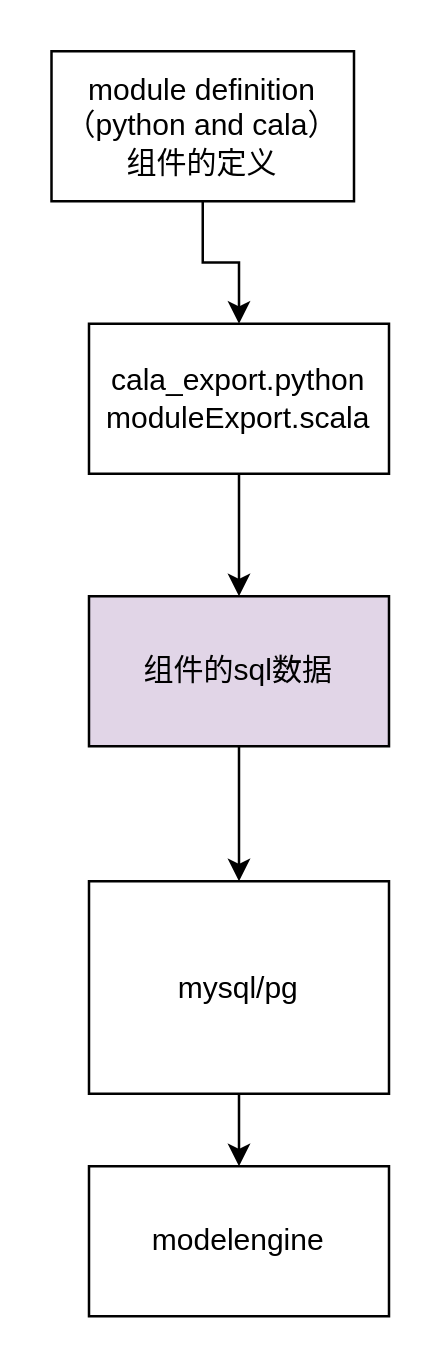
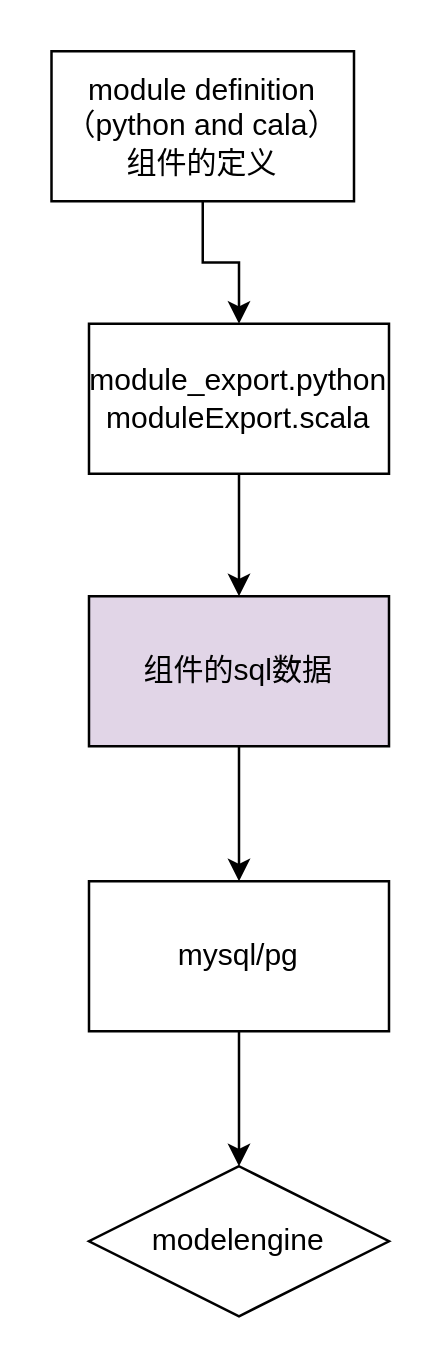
  <mxCell id="0" />
  <mxCell id="1" parent="0" />
  <mxCell id="2" value="" style="edgeStyle=orthogonalEdgeStyle;rounded=0;orthogonalLoop=1;jettySize=auto;html=1;" edge="1" parent="1" source="3" target="5"><mxGeometry relative="1" as="geometry" /></mxCell>
  <mxCell id="3" value="module definition （python and cala）&lt;br&gt;组件的定义" style="rounded=0;whiteSpace=wrap;html=1;" vertex="1" parent="1"><mxGeometry x="20" y="20" width="121" height="60" as="geometry" /></mxCell>
  <mxCell id="4" value="" style="edgeStyle=orthogonalEdgeStyle;rounded=0;orthogonalLoop=1;jettySize=auto;html=1;" edge="1" parent="1" source="5" target="7"><mxGeometry relative="1" as="geometry" /></mxCell>
- <mxCell id="5" value="cala_export.python&lt;br&gt;moduleExport.scala" style="rounded=0;whiteSpace=wrap;html=1;" vertex="1" parent="1"><mxGeometry x="35" y="129" width="120" height="60" as="geometry" /></mxCell>
+ <mxCell id="5" value="module_export.python&lt;br&gt;moduleExport.scala" style="rounded=0;whiteSpace=wrap;html=1;" vertex="1" parent="1"><mxGeometry x="35" y="129" width="120" height="60" as="geometry" /></mxCell>
  <mxCell id="6" value="" style="edgeStyle=orthogonalEdgeStyle;rounded=0;orthogonalLoop=1;jettySize=auto;html=1;" edge="1" parent="1" source="7" target="9"><mxGeometry relative="1" as="geometry" /></mxCell>
  <mxCell id="7" value="组件的sql数据" style="rounded=0;whiteSpace=wrap;html=1;fillColor=#e1d5e7;" vertex="1" parent="1"><mxGeometry x="35" y="238" width="120" height="60" as="geometry" /></mxCell>
  <mxCell id="8" value="" style="edgeStyle=orthogonalEdgeStyle;rounded=0;orthogonalLoop=1;jettySize=auto;html=1;" edge="1" parent="1" source="9" target="10"><mxGeometry relative="1" as="geometry" /></mxCell>
- <mxCell id="9" value="mysql/pg" style="rounded=0;whiteSpace=wrap;html=1;" vertex="1" parent="1"><mxGeometry x="35" y="352" width="120" height="85" as="geometry" /></mxCell>
- <mxCell id="10" value="modelengine" style="rounded=0;whiteSpace=wrap;html=1;" vertex="1" parent="1"><mxGeometry x="35" y="466" width="120" height="60" as="geometry" /></mxCell>
+ <mxCell id="9" value="mysql/pg" style="rounded=0;whiteSpace=wrap;html=1;" vertex="1" parent="1"><mxGeometry x="35" y="352" width="120" height="60" as="geometry" /></mxCell>
+ <mxCell id="10" value="modelengine" style="rhombus;whiteSpace=wrap;html=1;" vertex="1" parent="1"><mxGeometry x="35" y="466" width="120" height="60" as="geometry" /></mxCell>
